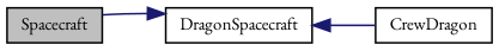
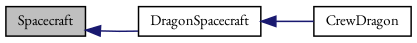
  digraph {
    fontname="EB Garamond"
    rankdir=LR
    node [color=black fillcolor=white fontname="EB Garamond" fontsize=10 shape=record style=filled]
    edge [color=midnightblue dir=back fontname="EB Garamond" fontsize=10 labelfontname=Helvetica labelfontsize=10 style=solid]
    n1 [fillcolor=grey75 fontcolor=black height=0.2 label=Spacecraft width=0.4]
    n2 [height=0.2 label=DragonSpacecraft width=0.4]
    n3 [height=0.2 label=CrewDragon width=0.4]
-   n2 -> n1
+   n1 -> n2
    n2 -> n3
  }
